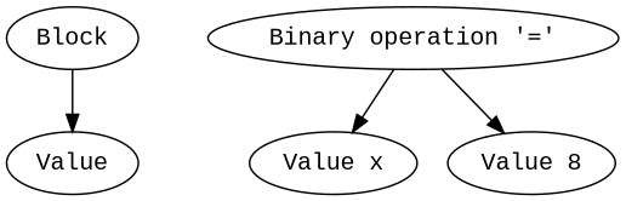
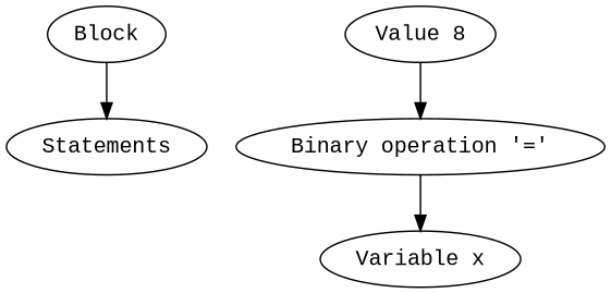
  digraph {
    fontname="Liberation Mono"
    node [fontname="Liberation Mono"]
    edge [fontname="Liberation Mono"]
    n1 [label=Block]
-   n2 [label=Value]
+   n2 [label=Statements]
    n3 [label="Binary operation '='"]
-   n4 [label="Value x"]
+   n4 [label="Variable x"]
    n5 [label="Value 8"]
    n1 -> n2
    n3 -> n4
-   n3 -> n5
+   n5 -> n3
  }
